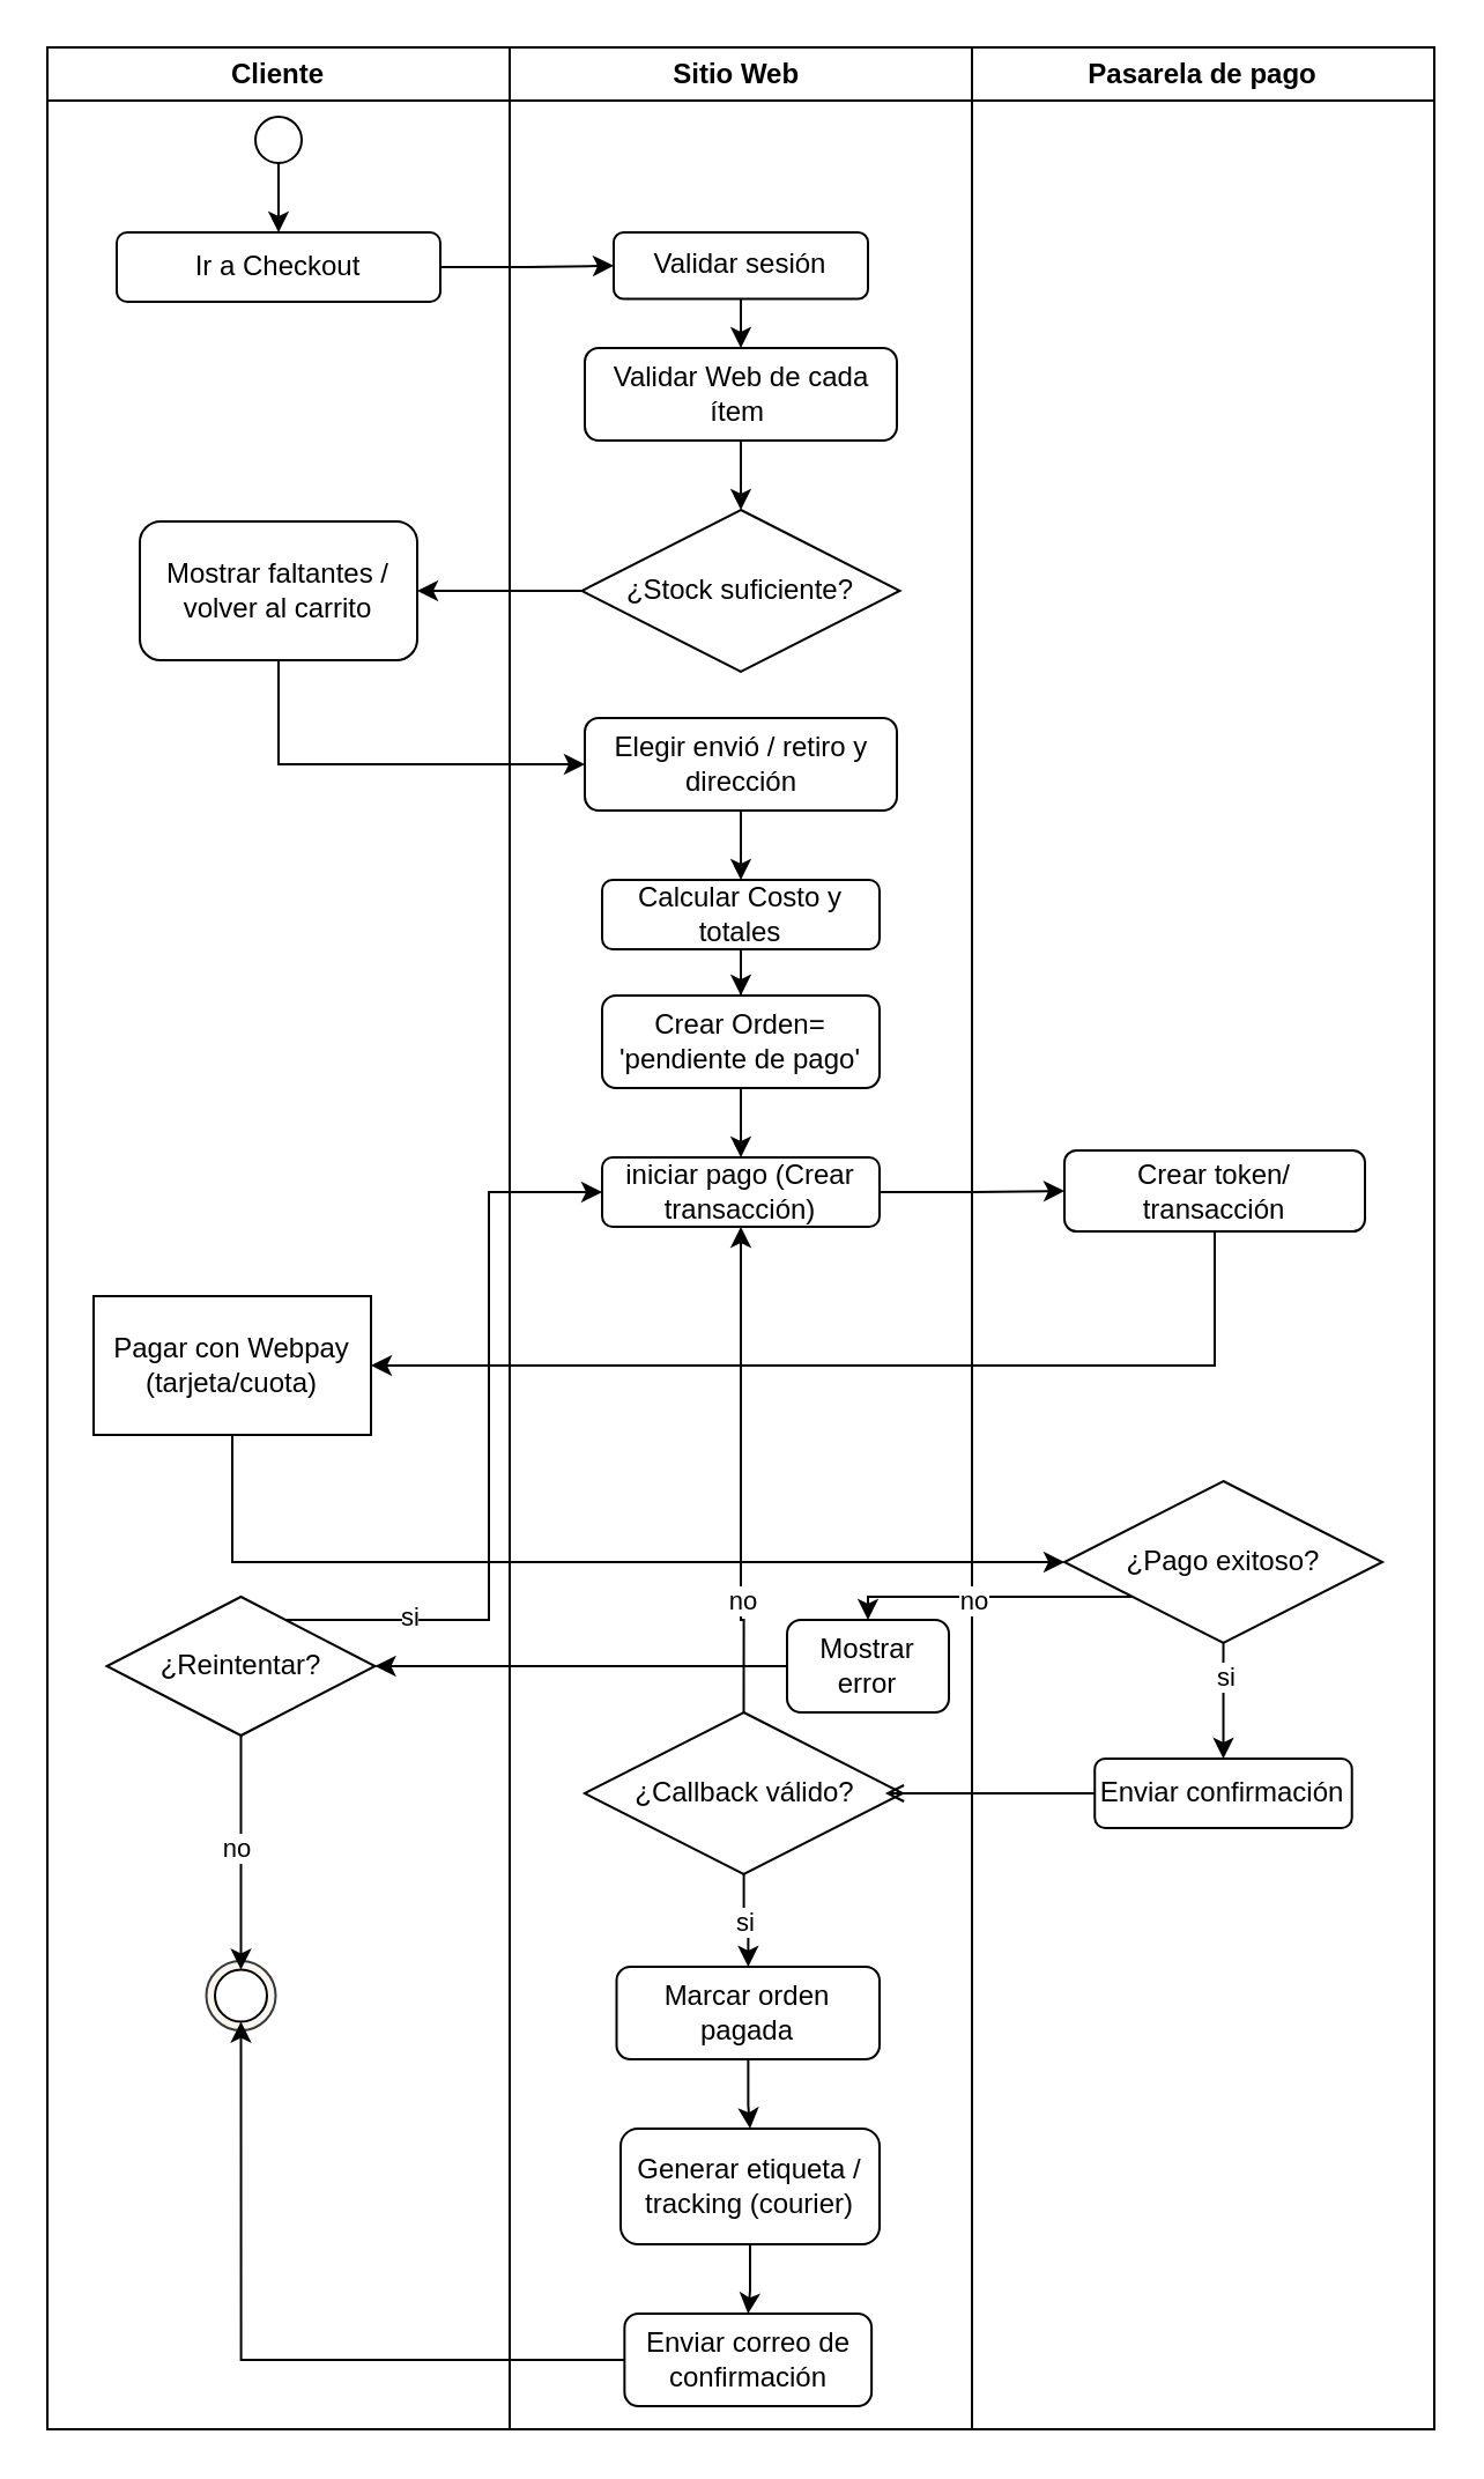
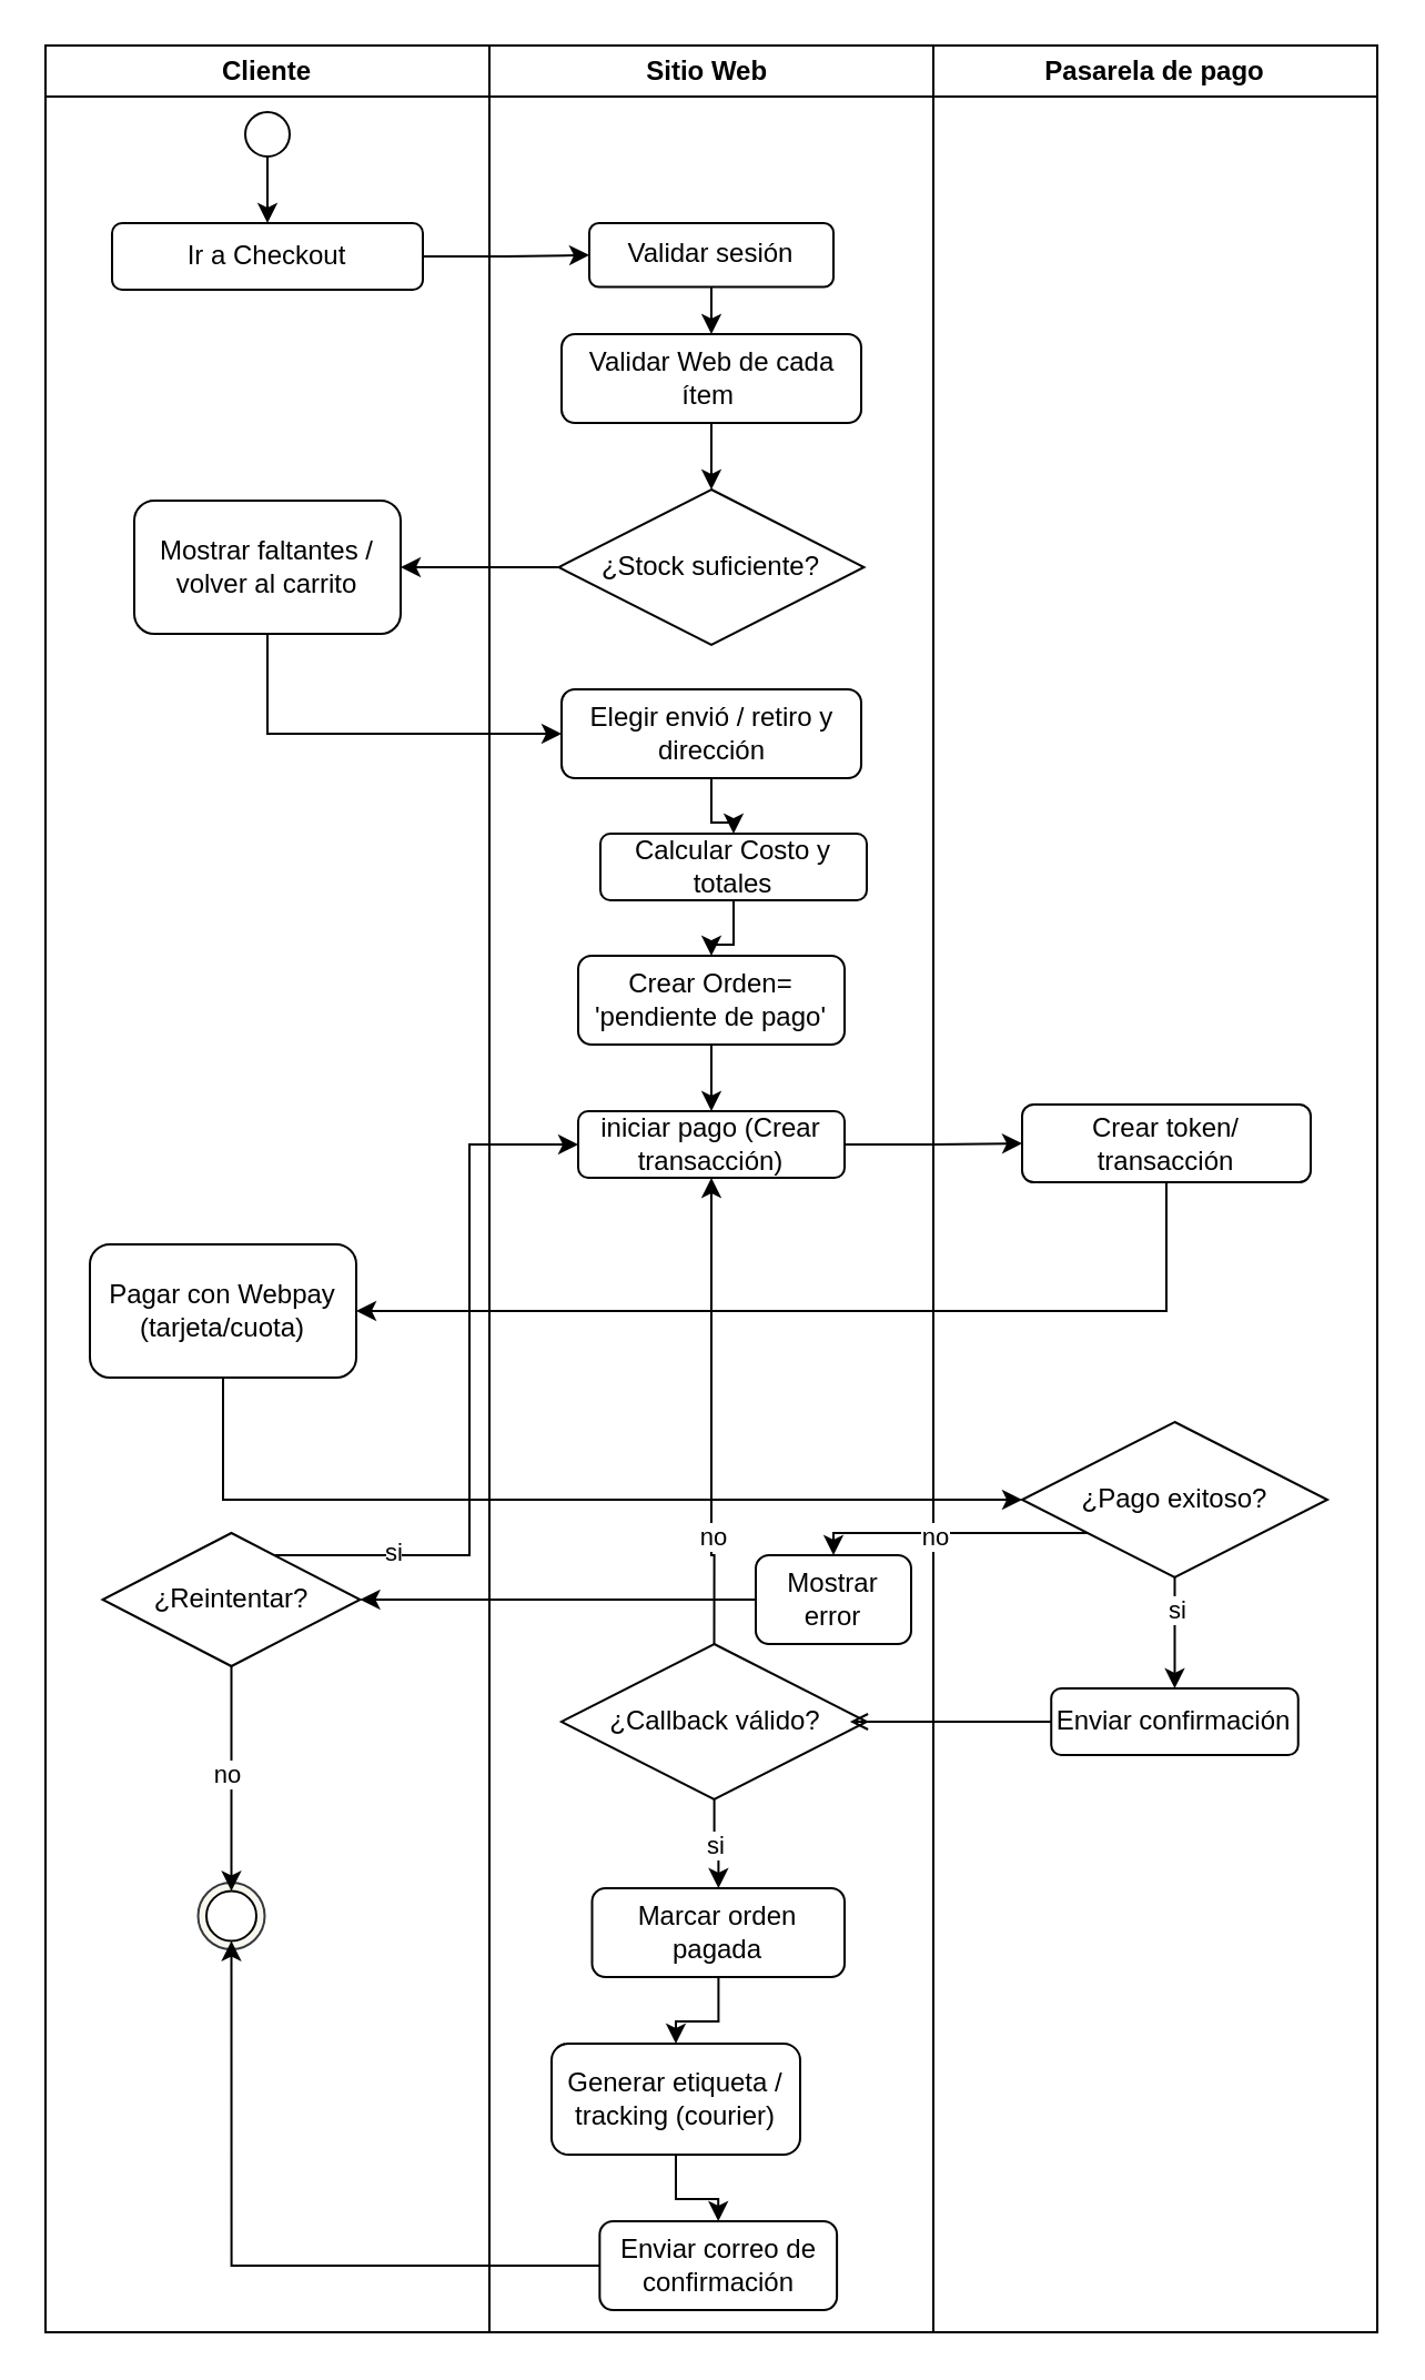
  <mxCell id="0" />
  <mxCell id="1" parent="0" />
  <mxCell id="2" value="Cliente" style="swimlane;whiteSpace=wrap;html=1;" vertex="1" parent="1"><mxGeometry x="20" y="20" width="200" height="1030" as="geometry" /></mxCell>
  <mxCell id="3" value="Ir a Checkout" style="rounded=1;whiteSpace=wrap;html=1;" vertex="1" parent="2"><mxGeometry x="30" y="80" width="140" height="30" as="geometry" /></mxCell>
  <mxCell id="4" value="Mostrar faltantes / volver al carrito" style="rounded=1;whiteSpace=wrap;html=1;" vertex="1" parent="2"><mxGeometry x="40" y="205" width="120" height="60" as="geometry" /></mxCell>
- <mxCell id="5" value="Pagar con Webpay (tarjeta/cuota&lt;span style=&quot;background-color: transparent; color: light-dark(rgb(0, 0, 0), rgb(255, 255, 255));&quot;&gt;)&lt;/span&gt;" style="whiteSpace=wrap;html=1;rounded=0;" vertex="1" parent="2"><mxGeometry x="20" y="540" width="120" height="60" as="geometry" /></mxCell>
+ <mxCell id="5" value="Pagar con Webpay (tarjeta/cuota&lt;span style=&quot;background-color: transparent; color: light-dark(rgb(0, 0, 0), rgb(255, 255, 255));&quot;&gt;)&lt;/span&gt;" style="rounded=1;whiteSpace=wrap;html=1;" vertex="1" parent="2"><mxGeometry x="20" y="540" width="120" height="60" as="geometry" /></mxCell>
  <mxCell id="6" style="edgeStyle=orthogonalEdgeStyle;rounded=0;orthogonalLoop=1;jettySize=auto;html=1;" edge="1" parent="2" source="7" target="3"><mxGeometry relative="1" as="geometry" /></mxCell>
  <mxCell id="7" value="" style="ellipse;whiteSpace=wrap;html=1;aspect=fixed;" vertex="1" parent="2"><mxGeometry x="90" y="30" width="20" height="20" as="geometry" /></mxCell>
  <mxCell id="8" value="" style="ellipse;whiteSpace=wrap;html=1;aspect=fixed;strokeColor=#36393d;fillColor=light-dark(#F9F7ED,#FFFFFF);" vertex="1" parent="2"><mxGeometry x="68.75" y="827.5" width="30" height="30" as="geometry" /></mxCell>
  <mxCell id="9" value="" style="ellipse;whiteSpace=wrap;html=1;aspect=fixed;" vertex="1" parent="2"><mxGeometry x="72.5" y="831.25" width="22.5" height="22.5" as="geometry" /></mxCell>
  <mxCell id="10" style="edgeStyle=orthogonalEdgeStyle;rounded=0;orthogonalLoop=1;jettySize=auto;html=1;entryX=0.5;entryY=0;entryDx=0;entryDy=0;" edge="1" parent="2" source="12" target="9"><mxGeometry relative="1" as="geometry" /></mxCell>
  <mxCell id="11" value="no" style="edgeLabel;html=1;align=center;verticalAlign=middle;resizable=0;points=[];" vertex="1" connectable="0" parent="10"><mxGeometry x="-0.042" y="-2" relative="1" as="geometry"><mxPoint as="offset" /></mxGeometry></mxCell>
  <mxCell id="12" value="¿Reintentar?" style="rhombus;whiteSpace=wrap;html=1;" vertex="1" parent="2"><mxGeometry x="25.75" y="670" width="116" height="60" as="geometry" /></mxCell>
  <mxCell id="13" value="Sitio Web&amp;nbsp;" style="swimlane;whiteSpace=wrap;html=1;" vertex="1" parent="1"><mxGeometry x="220" y="20" width="200" height="1030" as="geometry" /></mxCell>
  <mxCell id="14" style="edgeStyle=orthogonalEdgeStyle;rounded=0;orthogonalLoop=1;jettySize=auto;html=1;" edge="1" parent="13" source="15" target="17"><mxGeometry relative="1" as="geometry" /></mxCell>
  <mxCell id="15" value="Validar sesión" style="whiteSpace=wrap;html=1;rounded=1;" vertex="1" parent="13"><mxGeometry x="45" y="80" width="110" height="28.75" as="geometry" /></mxCell>
  <mxCell id="16" style="edgeStyle=orthogonalEdgeStyle;rounded=0;orthogonalLoop=1;jettySize=auto;html=1;entryX=0.5;entryY=0;entryDx=0;entryDy=0;" edge="1" parent="13" source="17" target="18"><mxGeometry relative="1" as="geometry" /></mxCell>
  <mxCell id="17" value="Validar Web de cada ítem&amp;nbsp;" style="whiteSpace=wrap;html=1;rounded=1;" vertex="1" parent="13"><mxGeometry x="32.5" y="130" width="135" height="40" as="geometry" /></mxCell>
  <mxCell id="18" value="¿Stock suficiente?" style="rhombus;whiteSpace=wrap;html=1;" vertex="1" parent="13"><mxGeometry x="31.25" y="200" width="137.5" height="70" as="geometry" /></mxCell>
  <mxCell id="19" value="" style="edgeStyle=orthogonalEdgeStyle;rounded=0;orthogonalLoop=1;jettySize=auto;html=1;" edge="1" parent="13" source="20" target="22"><mxGeometry relative="1" as="geometry" /></mxCell>
  <mxCell id="20" value="Elegir envió / retiro y dirección" style="whiteSpace=wrap;html=1;rounded=1;" vertex="1" parent="13"><mxGeometry x="32.5" y="290" width="135" height="40" as="geometry" /></mxCell>
  <mxCell id="21" value="" style="edgeStyle=orthogonalEdgeStyle;rounded=0;orthogonalLoop=1;jettySize=auto;html=1;" edge="1" parent="13" source="22" target="24"><mxGeometry relative="1" as="geometry" /></mxCell>
- <mxCell id="22" value="Calcular Costo y totales" style="whiteSpace=wrap;html=1;rounded=1;" vertex="1" parent="13"><mxGeometry x="40" y="360" width="120" height="30" as="geometry" /></mxCell>
+ <mxCell id="22" value="Calcular Costo y totales" style="whiteSpace=wrap;html=1;rounded=1;" vertex="1" parent="13"><mxGeometry x="50" y="355" width="120" height="30" as="geometry" /></mxCell>
  <mxCell id="23" value="" style="edgeStyle=orthogonalEdgeStyle;rounded=0;orthogonalLoop=1;jettySize=auto;html=1;" edge="1" parent="13" source="24" target="25"><mxGeometry relative="1" as="geometry" /></mxCell>
  <mxCell id="24" value="Crear Orden= 'pendiente de pago&lt;span style=&quot;background-color: transparent; color: light-dark(rgb(0, 0, 0), rgb(255, 255, 255));&quot;&gt;'&lt;/span&gt;" style="whiteSpace=wrap;html=1;rounded=1;" vertex="1" parent="13"><mxGeometry x="40" y="410" width="120" height="40" as="geometry" /></mxCell>
  <mxCell id="25" value="iniciar pago (Crear transacción)" style="whiteSpace=wrap;html=1;rounded=1;" vertex="1" parent="13"><mxGeometry x="40" y="480" width="120" height="30" as="geometry" /></mxCell>
  <mxCell id="26" style="edgeStyle=orthogonalEdgeStyle;rounded=0;orthogonalLoop=1;jettySize=auto;html=1;entryX=0.5;entryY=1;entryDx=0;entryDy=0;exitX=0.5;exitY=0;exitDx=0;exitDy=0;" edge="1" parent="13" source="28" target="25"><mxGeometry relative="1" as="geometry"><Array as="points"><mxPoint x="101" y="680" /></Array></mxGeometry></mxCell>
  <mxCell id="27" value="no" style="edgeLabel;html=1;align=center;verticalAlign=middle;resizable=0;points=[];" vertex="1" connectable="0" parent="26"><mxGeometry x="-0.524" relative="1" as="geometry"><mxPoint as="offset" /></mxGeometry></mxCell>
  <mxCell id="28" value="¿Callback válido?" style="rhombus;whiteSpace=wrap;html=1;" vertex="1" parent="13"><mxGeometry x="32.5" y="720" width="137.5" height="70" as="geometry" /></mxCell>
  <mxCell id="29" value="" style="edgeStyle=orthogonalEdgeStyle;rounded=0;orthogonalLoop=1;jettySize=auto;html=1;entryX=0.5;entryY=0;entryDx=0;entryDy=0;" edge="1" parent="13" source="30" target="36"><mxGeometry relative="1" as="geometry" /></mxCell>
  <mxCell id="30" value="Marcar orden pagada" style="rounded=1;whiteSpace=wrap;html=1;" vertex="1" parent="13"><mxGeometry x="46.25" y="830" width="113.75" height="40" as="geometry" /></mxCell>
  <mxCell id="31" value="" style="edgeStyle=orthogonalEdgeStyle;rounded=0;orthogonalLoop=1;jettySize=auto;html=1;" edge="1" parent="13" source="28" target="30"><mxGeometry relative="1" as="geometry" /></mxCell>
  <mxCell id="32" value="si" style="edgeLabel;html=1;align=center;verticalAlign=middle;resizable=0;points=[];" vertex="1" connectable="0" parent="31"><mxGeometry x="0.045" y="-2" relative="1" as="geometry"><mxPoint as="offset" /></mxGeometry></mxCell>
  <mxCell id="33" value="Enviar correo de confirmación" style="rounded=1;whiteSpace=wrap;html=1;" vertex="1" parent="13"><mxGeometry x="49.68" y="980" width="106.88" height="40" as="geometry" /></mxCell>
  <mxCell id="34" value="Mostrar error" style="rounded=1;whiteSpace=wrap;html=1;" vertex="1" parent="13"><mxGeometry x="120" y="680" width="70" height="40" as="geometry" /></mxCell>
  <mxCell id="35" style="edgeStyle=orthogonalEdgeStyle;rounded=0;orthogonalLoop=1;jettySize=auto;html=1;entryX=0.5;entryY=0;entryDx=0;entryDy=0;" edge="1" parent="13" source="36" target="33"><mxGeometry relative="1" as="geometry" /></mxCell>
- <mxCell id="36" value="Generar etiqueta / tracking (courier)" style="rounded=1;whiteSpace=wrap;html=1;" vertex="1" parent="13"><mxGeometry x="48" y="900" width="112" height="50" as="geometry" /></mxCell>
+ <mxCell id="36" value="Generar etiqueta / tracking (courier)" style="rounded=1;whiteSpace=wrap;html=1;" vertex="1" parent="13"><mxGeometry x="28" y="900" width="112" height="50" as="geometry" /></mxCell>
  <mxCell id="37" value="Pasarela de pago" style="swimlane;whiteSpace=wrap;html=1;" vertex="1" parent="1"><mxGeometry x="420" y="20" width="200" height="1030" as="geometry" /></mxCell>
  <mxCell id="38" value="Crear token/ transacción" style="whiteSpace=wrap;html=1;rounded=1;" vertex="1" parent="37"><mxGeometry x="40" y="477" width="130" height="35" as="geometry" /></mxCell>
  <mxCell id="39" value="" style="edgeStyle=orthogonalEdgeStyle;rounded=0;orthogonalLoop=1;jettySize=auto;html=1;" edge="1" parent="37" source="41" target="42"><mxGeometry relative="1" as="geometry" /></mxCell>
  <mxCell id="40" value="si" style="edgeLabel;html=1;align=center;verticalAlign=middle;resizable=0;points=[];" vertex="1" connectable="0" parent="39"><mxGeometry x="-0.421" y="1" relative="1" as="geometry"><mxPoint as="offset" /></mxGeometry></mxCell>
  <mxCell id="41" value="¿Pago exitoso?" style="rhombus;whiteSpace=wrap;html=1;" vertex="1" parent="37"><mxGeometry x="40" y="620" width="137.5" height="70" as="geometry" /></mxCell>
  <mxCell id="42" value="Enviar confirmación" style="rounded=1;whiteSpace=wrap;html=1;" vertex="1" parent="37"><mxGeometry x="53.12" y="740" width="111.25" height="30" as="geometry" /></mxCell>
  <mxCell id="43" value="" style="edgeStyle=orthogonalEdgeStyle;rounded=0;orthogonalLoop=1;jettySize=auto;html=1;" edge="1" parent="1" source="3" target="15"><mxGeometry relative="1" as="geometry" /></mxCell>
  <mxCell id="44" value="" style="edgeStyle=orthogonalEdgeStyle;rounded=0;orthogonalLoop=1;jettySize=auto;html=1;" edge="1" parent="1" source="18" target="4"><mxGeometry relative="1" as="geometry" /></mxCell>
  <mxCell id="45" style="edgeStyle=orthogonalEdgeStyle;rounded=0;orthogonalLoop=1;jettySize=auto;html=1;entryX=0;entryY=0.5;entryDx=0;entryDy=0;" edge="1" parent="1" source="4" target="20"><mxGeometry relative="1" as="geometry"><Array as="points"><mxPoint x="120" y="330" /></Array></mxGeometry></mxCell>
  <mxCell id="46" value="" style="edgeStyle=orthogonalEdgeStyle;rounded=0;orthogonalLoop=1;jettySize=auto;html=1;" edge="1" parent="1" source="25" target="38"><mxGeometry relative="1" as="geometry" /></mxCell>
  <mxCell id="47" value="" style="edgeStyle=orthogonalEdgeStyle;rounded=0;orthogonalLoop=1;jettySize=auto;html=1;entryX=1;entryY=0.5;entryDx=0;entryDy=0;exitX=0.5;exitY=1;exitDx=0;exitDy=0;" edge="1" parent="1" source="38" target="5"><mxGeometry relative="1" as="geometry" /></mxCell>
  <mxCell id="48" value="" style="edgeStyle=orthogonalEdgeStyle;rounded=0;orthogonalLoop=1;jettySize=auto;html=1;exitX=0.5;exitY=1;exitDx=0;exitDy=0;entryX=0;entryY=0.5;entryDx=0;entryDy=0;" edge="1" parent="1" source="5" target="41"><mxGeometry relative="1" as="geometry"><mxPoint x="465" y="670" as="targetPoint" /></mxGeometry></mxCell>
  <mxCell id="49" style="edgeStyle=orthogonalEdgeStyle;rounded=0;orthogonalLoop=1;jettySize=auto;html=1;entryX=0.945;entryY=0.5;entryDx=0;entryDy=0;entryPerimeter=0;endArrow=open;" edge="1" parent="1" source="42" target="28"><mxGeometry relative="1" as="geometry" /></mxCell>
  <mxCell id="50" style="edgeStyle=orthogonalEdgeStyle;rounded=0;orthogonalLoop=1;jettySize=auto;html=1;entryX=0.5;entryY=1;entryDx=0;entryDy=0;" edge="1" parent="1" source="33" target="9"><mxGeometry relative="1" as="geometry" /></mxCell>
  <mxCell id="51" style="edgeStyle=orthogonalEdgeStyle;rounded=0;orthogonalLoop=1;jettySize=auto;html=1;" edge="1" parent="1" source="41" target="34"><mxGeometry relative="1" as="geometry"><Array as="points"><mxPoint x="420" y="690" /><mxPoint x="420" y="690" /></Array></mxGeometry></mxCell>
  <mxCell id="52" value="no" style="edgeLabel;html=1;align=center;verticalAlign=middle;resizable=0;points=[];" vertex="1" connectable="0" parent="51"><mxGeometry x="0.107" y="1" relative="1" as="geometry"><mxPoint as="offset" /></mxGeometry></mxCell>
  <mxCell id="53" style="edgeStyle=orthogonalEdgeStyle;rounded=0;orthogonalLoop=1;jettySize=auto;html=1;entryX=1;entryY=0.5;entryDx=0;entryDy=0;" edge="1" parent="1" source="34" target="12"><mxGeometry relative="1" as="geometry" /></mxCell>
  <mxCell id="54" style="edgeStyle=orthogonalEdgeStyle;rounded=0;orthogonalLoop=1;jettySize=auto;html=1;entryX=0;entryY=0.5;entryDx=0;entryDy=0;" edge="1" parent="1" source="12" target="25"><mxGeometry relative="1" as="geometry"><Array as="points"><mxPoint x="211" y="700" /><mxPoint x="211" y="515" /></Array></mxGeometry></mxCell>
  <mxCell id="55" value="si" style="edgeLabel;html=1;align=center;verticalAlign=middle;resizable=0;points=[];" vertex="1" connectable="0" parent="54"><mxGeometry x="-0.671" y="2" relative="1" as="geometry"><mxPoint as="offset" /></mxGeometry></mxCell>
